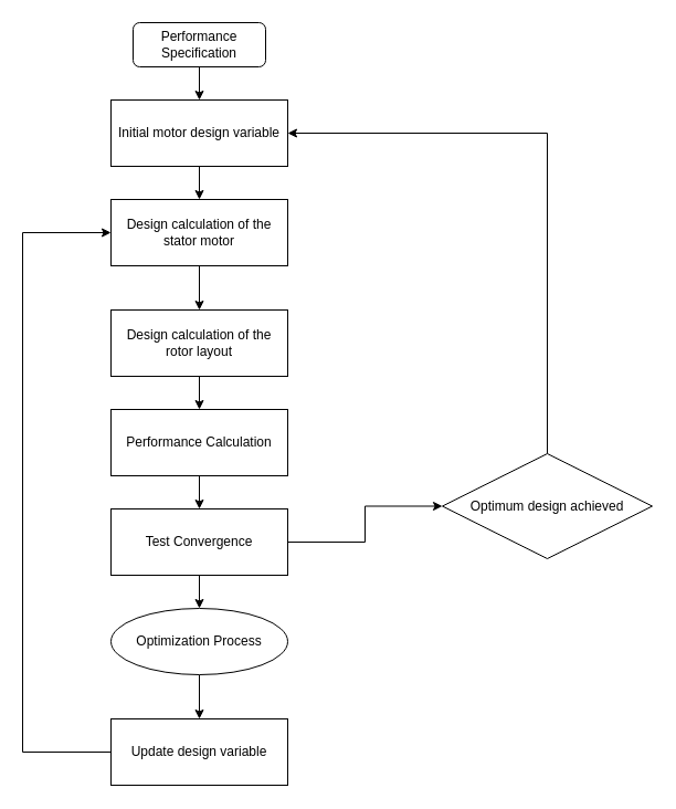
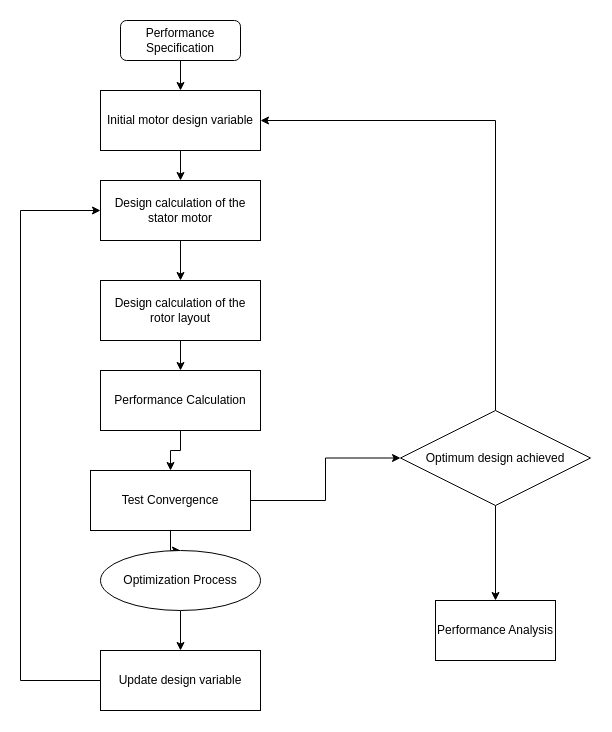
  <mxCell id="0" />
  <mxCell id="1" parent="0" />
  <mxCell id="2" value="" style="edgeStyle=orthogonalEdgeStyle;rounded=0;orthogonalLoop=1;jettySize=auto;html=1;" edge="1" parent="1" source="3" target="5"><mxGeometry relative="1" as="geometry" /></mxCell>
  <mxCell id="3" value="Performance Specification" style="rounded=1;whiteSpace=wrap;html=1;fontSize=12;glass=0;strokeWidth=1;shadow=0;" parent="1" vertex="1"><mxGeometry x="120" y="20" width="120" height="40" as="geometry" /></mxCell>
  <mxCell id="4" value="" style="edgeStyle=orthogonalEdgeStyle;rounded=0;orthogonalLoop=1;jettySize=auto;html=1;" edge="1" parent="1" source="5" target="7"><mxGeometry relative="1" as="geometry" /></mxCell>
  <mxCell id="5" value="Initial motor design variable" style="rounded=0;whiteSpace=wrap;html=1;" vertex="1" parent="1"><mxGeometry x="100" y="90" width="160" height="60" as="geometry" /></mxCell>
  <mxCell id="6" value="" style="edgeStyle=orthogonalEdgeStyle;rounded=0;orthogonalLoop=1;jettySize=auto;html=1;" edge="1" parent="1" source="7" target="9"><mxGeometry relative="1" as="geometry" /></mxCell>
  <mxCell id="7" value="Design calculation of the stator motor" style="whiteSpace=wrap;html=1;rounded=0;" vertex="1" parent="1"><mxGeometry x="100" y="180" width="160" height="60" as="geometry" /></mxCell>
  <mxCell id="8" value="" style="edgeStyle=orthogonalEdgeStyle;rounded=0;orthogonalLoop=1;jettySize=auto;html=1;" edge="1" parent="1" source="9" target="11"><mxGeometry relative="1" as="geometry" /></mxCell>
  <mxCell id="9" value="Design calculation of the rotor layout" style="whiteSpace=wrap;html=1;rounded=0;" vertex="1" parent="1"><mxGeometry x="100" y="280" width="160" height="60" as="geometry" /></mxCell>
  <mxCell id="10" value="" style="edgeStyle=orthogonalEdgeStyle;rounded=0;orthogonalLoop=1;jettySize=auto;html=1;" edge="1" parent="1" source="11" target="14"><mxGeometry relative="1" as="geometry" /></mxCell>
  <mxCell id="11" value="Performance Calculation" style="whiteSpace=wrap;html=1;rounded=0;" vertex="1" parent="1"><mxGeometry x="100" y="370" width="160" height="60" as="geometry" /></mxCell>
  <mxCell id="12" value="" style="edgeStyle=orthogonalEdgeStyle;rounded=0;orthogonalLoop=1;jettySize=auto;html=1;" edge="1" parent="1" source="14" target="16"><mxGeometry relative="1" as="geometry" /></mxCell>
  <mxCell id="13" value="" style="edgeStyle=orthogonalEdgeStyle;rounded=0;orthogonalLoop=1;jettySize=auto;html=1;" edge="1" parent="1" source="14" target="21"><mxGeometry relative="1" as="geometry" /></mxCell>
- <mxCell id="14" value="Test Convergence" style="whiteSpace=wrap;html=1;rounded=0;" vertex="1" parent="1"><mxGeometry x="100" y="460" width="160" height="60" as="geometry" /></mxCell>
+ <mxCell id="14" value="Test Convergence" style="whiteSpace=wrap;html=1;rounded=0;" vertex="1" parent="1"><mxGeometry x="90" y="470" width="160" height="60" as="geometry" /></mxCell>
  <mxCell id="15" value="" style="edgeStyle=orthogonalEdgeStyle;rounded=0;orthogonalLoop=1;jettySize=auto;html=1;" edge="1" parent="1" source="16" target="18"><mxGeometry relative="1" as="geometry" /></mxCell>
  <mxCell id="16" value="Optimization Process" style="ellipse;whiteSpace=wrap;html=1;" vertex="1" parent="1"><mxGeometry x="100" y="550" width="160" height="60" as="geometry" /></mxCell>
  <mxCell id="17" value="" style="edgeStyle=orthogonalEdgeStyle;rounded=0;orthogonalLoop=1;jettySize=auto;html=1;entryX=0;entryY=0.5;entryDx=0;entryDy=0;" edge="1" parent="1" source="18" target="7"><mxGeometry relative="1" as="geometry"><mxPoint x="70" y="210" as="targetPoint" /><Array as="points"><mxPoint x="20" y="680" /><mxPoint x="20" y="210" /></Array></mxGeometry></mxCell>
  <mxCell id="18" value="Update design variable" style="whiteSpace=wrap;html=1;" vertex="1" parent="1"><mxGeometry x="100" y="650" width="160" height="60" as="geometry" /></mxCell>
  <mxCell id="19" value="" style="edgeStyle=orthogonalEdgeStyle;rounded=0;orthogonalLoop=1;jettySize=auto;html=1;entryX=1;entryY=0.5;entryDx=0;entryDy=0;" edge="1" parent="1" source="21" target="5"><mxGeometry relative="1" as="geometry"><mxPoint x="480" y="120" as="targetPoint" /><Array as="points"><mxPoint x="495" y="120" /></Array></mxGeometry></mxCell>
+ <mxCell id="20" value="" style="edgeStyle=orthogonalEdgeStyle;rounded=0;orthogonalLoop=1;jettySize=auto;html=1;" edge="1" parent="1" source="21" target="22"><mxGeometry relative="1" as="geometry" /></mxCell>
  <mxCell id="21" value="Optimum design achieved" style="rhombus;whiteSpace=wrap;html=1;rounded=0;" vertex="1" parent="1"><mxGeometry x="400" y="410" width="190" height="95" as="geometry" /></mxCell>
+ <mxCell id="22" value="Performance Analysis" style="whiteSpace=wrap;html=1;rounded=0;" vertex="1" parent="1"><mxGeometry x="435" y="600" width="120" height="60" as="geometry" /></mxCell>
